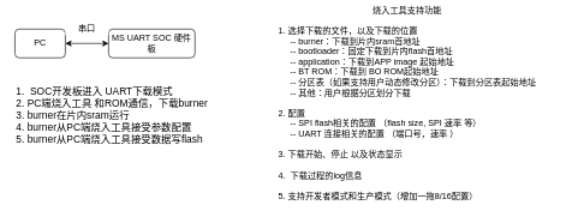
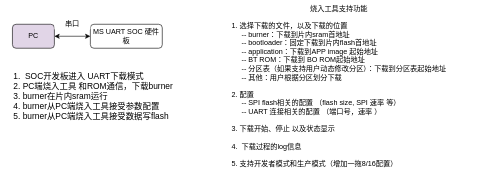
  <mxCell id="0" />
  <mxCell id="1" parent="0" />
  <mxCell id="2" value="MS UART SOC 硬件板" style="rounded=1;whiteSpace=wrap;html=1;" vertex="1" parent="1"><mxGeometry x="150" y="40" width="120" height="40" as="geometry" /></mxCell>
- <mxCell id="3" value="PC" style="rounded=1;whiteSpace=wrap;html=1;" vertex="1" parent="1"><mxGeometry x="20" y="40" width="70" height="40" as="geometry" /></mxCell>
+ <mxCell id="3" value="PC" style="rounded=1;whiteSpace=wrap;html=1;fillColor=#e1d5e7;" vertex="1" parent="1"><mxGeometry x="20" y="40" width="70" height="40" as="geometry" /></mxCell>
  <mxCell id="4" value="" style="endArrow=classic;startArrow=classic;html=1;entryX=0;entryY=0.5;entryDx=0;entryDy=0;" edge="1" parent="1" target="2"><mxGeometry width="50" height="50" relative="1" as="geometry"><mxPoint x="90" y="60" as="sourcePoint" /><mxPoint x="140" y="10" as="targetPoint" /></mxGeometry></mxCell>
  <mxCell id="5" value="串口" style="rounded=1;whiteSpace=wrap;html=1;strokeColor=none;" vertex="1" parent="1"><mxGeometry x="90" y="30" width="60" height="20" as="geometry" /></mxCell>
  <mxCell id="6" value="&lt;font style=&quot;font-size: 14px&quot;&gt;1.&amp;nbsp; SOC开发板进入 UART下载模式&lt;br&gt;2. PC端烧入工具 和ROM通信，下载burner&lt;br&gt;3. burner在片内sram运行&lt;br&gt;4. burner从PC端烧入工具接受参数配置&lt;br&gt;5. burner从PC端烧入工具接受数据写flash&lt;/font&gt;" style="rounded=0;whiteSpace=wrap;html=1;align=left;strokeColor=none;" vertex="1" parent="1"><mxGeometry x="20" y="120" width="290" height="80" as="geometry" /></mxCell>
  <mxCell id="7" value="烧入工具支持功能&lt;br&gt;&lt;br&gt;&lt;div style=&quot;text-align: left&quot;&gt;&lt;span&gt;1. 选择下载的文件，以及下载的位置&lt;/span&gt;&lt;/div&gt;&lt;div style=&quot;text-align: left&quot;&gt;&lt;span&gt;&amp;nbsp; &amp;nbsp; &amp;nbsp;-- burner：下载到片内sram首地址&lt;/span&gt;&lt;/div&gt;&lt;div style=&quot;text-align: left&quot;&gt;&lt;span&gt;&amp;nbsp; &amp;nbsp; &amp;nbsp;-- bootloader：固定下载到片内flash首地址&lt;/span&gt;&lt;/div&gt;&lt;div style=&quot;text-align: left&quot;&gt;&lt;span&gt;&amp;nbsp; &amp;nbsp; &amp;nbsp;-- application：下载到APP image 起始地址&lt;/span&gt;&lt;/div&gt;&lt;div style=&quot;text-align: left&quot;&gt;&lt;span&gt;&amp;nbsp; &amp;nbsp; &amp;nbsp;-- BT ROM：下载到 BO ROM起始地址&lt;/span&gt;&lt;/div&gt;&lt;div style=&quot;text-align: left&quot;&gt;&lt;span&gt;&amp;nbsp; &amp;nbsp; &amp;nbsp;-- 分区表（如果支持用户动态修改分区）：下载到分区表起始地址&lt;/span&gt;&lt;/div&gt;&lt;div style=&quot;text-align: left&quot;&gt;&lt;span&gt;&amp;nbsp; &amp;nbsp; &amp;nbsp;-- 其他：用户根据分区划分下载&lt;/span&gt;&lt;/div&gt;&lt;div style=&quot;text-align: left&quot;&gt;&lt;span&gt;&lt;br&gt;&lt;/span&gt;&lt;/div&gt;&lt;div style=&quot;text-align: left&quot;&gt;&lt;span&gt;2. 配置&lt;/span&gt;&lt;/div&gt;&lt;div style=&quot;text-align: left&quot;&gt;&lt;span&gt;&amp;nbsp; &amp;nbsp; &amp;nbsp;-- SPI flash相关的配置 （flash size, SPI 速率 等）&lt;/span&gt;&lt;/div&gt;&lt;div style=&quot;text-align: left&quot;&gt;&lt;span&gt;&amp;nbsp; &amp;nbsp; &amp;nbsp;-- UART 连接相关的配置 （端口号，速率 ）&lt;/span&gt;&lt;/div&gt;&lt;div style=&quot;text-align: left&quot;&gt;&lt;br&gt;&lt;/div&gt;&lt;div style=&quot;text-align: left&quot;&gt;3. 下载开始、停止 以及状态显示&lt;/div&gt;&lt;div style=&quot;text-align: left&quot;&gt;&lt;br&gt;&lt;/div&gt;&lt;div style=&quot;text-align: left&quot;&gt;4.&amp;nbsp; 下载过程的log信息&lt;/div&gt;&lt;div style=&quot;text-align: left&quot;&gt;&lt;br&gt;&lt;/div&gt;&lt;div style=&quot;text-align: left&quot;&gt;5. 支持开发者模式和生产模式（增加一拖8/16配置）&lt;/div&gt;&lt;div style=&quot;text-align: left&quot;&gt;&lt;span&gt;&amp;nbsp; &amp;nbsp; &amp;nbsp;&lt;/span&gt;&lt;/div&gt;" style="rounded=1;whiteSpace=wrap;html=1;strokeColor=none;" vertex="1" parent="1"><mxGeometry x="350" y="20" width="430" height="260" as="geometry" /></mxCell>
